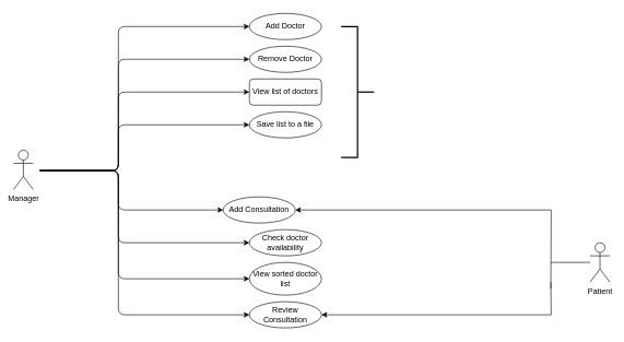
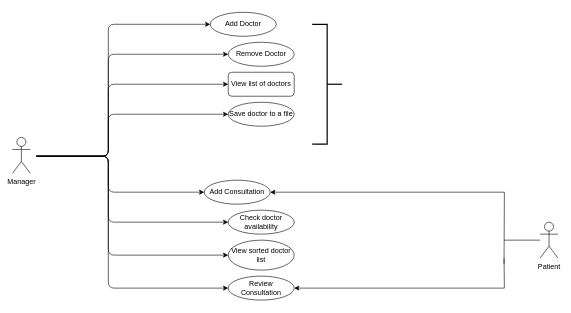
  <mxCell id="0" />
  <mxCell id="1" parent="0" />
  <mxCell id="2" value="Manager" style="shape=umlActor;verticalLabelPosition=bottom;verticalAlign=top;html=1;" parent="1" vertex="1"><mxGeometry x="20" y="228.75" width="30" height="60" as="geometry" /></mxCell>
- <mxCell id="3" value="Add Doctor" style="ellipse;whiteSpace=wrap;html=1;" parent="1" vertex="1"><mxGeometry x="380" y="20" width="110" height="40" as="geometry" /></mxCell>
+ <mxCell id="3" value="Add Doctor" style="ellipse;whiteSpace=wrap;html=1;" parent="1" vertex="1"><mxGeometry x="350" y="20" width="110" height="40" as="geometry" /></mxCell>
  <mxCell id="4" value="Remove Doctor" style="ellipse;whiteSpace=wrap;html=1;" parent="1" vertex="1"><mxGeometry x="380" y="70" width="110" height="40" as="geometry" /></mxCell>
- <mxCell id="5" value="Save list to a file" style="ellipse;whiteSpace=wrap;html=1;" parent="1" vertex="1"><mxGeometry x="380" y="170" width="110" height="40" as="geometry" /></mxCell>
+ <mxCell id="5" value="Save doctor to a file" style="ellipse;whiteSpace=wrap;html=1;" parent="1" vertex="1"><mxGeometry x="380" y="170" width="110" height="40" as="geometry" /></mxCell>
  <mxCell id="6" value="View list of doctors" style="whiteSpace=wrap;html=1;rounded=1;" parent="1" vertex="1"><mxGeometry x="380" y="120" width="110" height="40" as="geometry" /></mxCell>
  <mxCell id="7" style="edgeStyle=orthogonalEdgeStyle;rounded=0;orthogonalLoop=1;jettySize=auto;html=1;endArrow=none;endFill=0;startArrow=classic;startFill=1;" edge="1" parent="1" source="8"><mxGeometry relative="1" as="geometry"><mxPoint x="840" y="440" as="targetPoint" /></mxGeometry></mxCell>
  <mxCell id="8" value="Add Consultation" style="ellipse;whiteSpace=wrap;html=1;" parent="1" vertex="1"><mxGeometry x="340" y="300" width="110" height="40" as="geometry" /></mxCell>
  <mxCell id="9" style="edgeStyle=orthogonalEdgeStyle;rounded=0;orthogonalLoop=1;jettySize=auto;html=1;exitX=1;exitY=0.5;exitDx=0;exitDy=0;startArrow=classic;startFill=1;endArrow=none;endFill=0;" edge="1" parent="1" source="10"><mxGeometry relative="1" as="geometry"><mxPoint x="840" y="430" as="targetPoint" /></mxGeometry></mxCell>
  <mxCell id="10" value="Review Consultation" style="ellipse;whiteSpace=wrap;html=1;" parent="1" vertex="1"><mxGeometry x="380" y="460" width="110" height="40" as="geometry" /></mxCell>
  <mxCell id="11" value="Check doctor availability" style="ellipse;whiteSpace=wrap;html=1;" parent="1" vertex="1"><mxGeometry x="380" y="350" width="110" height="40" as="geometry" /></mxCell>
  <mxCell id="12" value="&lt;font style=&quot;font-size: 12px&quot;&gt;View sorted doctor list&lt;/font&gt;" style="ellipse;whiteSpace=wrap;html=1;" parent="1" vertex="1"><mxGeometry x="380" y="400" width="110" height="50" as="geometry" /></mxCell>
  <mxCell id="13" value="" style="strokeWidth=2;html=1;shape=mxgraph.flowchart.annotation_2;align=left;labelPosition=right;pointerEvents=1;fillColor=none;direction=west;" parent="1" vertex="1"><mxGeometry x="520" y="40" width="50" height="200" as="geometry" /></mxCell>
  <mxCell id="14" value="" style="edgeStyle=elbowEdgeStyle;elbow=horizontal;endArrow=classic;html=1;entryX=0;entryY=0.5;entryDx=0;entryDy=0;" parent="1" target="3" edge="1"><mxGeometry width="50" height="50" relative="1" as="geometry"><mxPoint x="60" y="260" as="sourcePoint" /><mxPoint x="110" y="210" as="targetPoint" /><Array as="points"><mxPoint x="180" y="150" /></Array></mxGeometry></mxCell>
  <mxCell id="15" value="" style="edgeStyle=elbowEdgeStyle;elbow=horizontal;endArrow=classic;html=1;entryX=0;entryY=0.5;entryDx=0;entryDy=0;" parent="1" target="6" edge="1"><mxGeometry width="50" height="50" relative="1" as="geometry"><mxPoint x="60" y="260" as="sourcePoint" /><mxPoint x="110" y="210" as="targetPoint" /><Array as="points"><mxPoint x="180" y="220" /></Array></mxGeometry></mxCell>
  <mxCell id="16" value="" style="edgeStyle=elbowEdgeStyle;elbow=horizontal;endArrow=classic;html=1;entryX=0;entryY=0.5;entryDx=0;entryDy=0;" parent="1" target="4" edge="1"><mxGeometry width="50" height="50" relative="1" as="geometry"><mxPoint x="60" y="260" as="sourcePoint" /><mxPoint x="110" y="210" as="targetPoint" /><Array as="points"><mxPoint x="180" y="140" /></Array></mxGeometry></mxCell>
  <mxCell id="17" value="" style="edgeStyle=elbowEdgeStyle;elbow=horizontal;endArrow=classic;html=1;entryX=0;entryY=0.5;entryDx=0;entryDy=0;" parent="1" target="8" edge="1"><mxGeometry width="50" height="50" relative="1" as="geometry"><mxPoint x="60" y="260" as="sourcePoint" /><mxPoint x="110" y="210" as="targetPoint" /><Array as="points"><mxPoint x="180" y="310" /></Array></mxGeometry></mxCell>
  <mxCell id="18" value="" style="edgeStyle=elbowEdgeStyle;elbow=horizontal;endArrow=classic;html=1;entryX=0;entryY=0.5;entryDx=0;entryDy=0;" parent="1" target="5" edge="1"><mxGeometry width="50" height="50" relative="1" as="geometry"><mxPoint x="60" y="260" as="sourcePoint" /><mxPoint x="110" y="210" as="targetPoint" /><Array as="points"><mxPoint x="180" y="240" /></Array></mxGeometry></mxCell>
  <mxCell id="19" value="" style="edgeStyle=elbowEdgeStyle;elbow=horizontal;endArrow=classic;html=1;entryX=0;entryY=0.5;entryDx=0;entryDy=0;" parent="1" target="12" edge="1"><mxGeometry width="50" height="50" relative="1" as="geometry"><mxPoint x="60" y="260" as="sourcePoint" /><mxPoint x="110" y="210" as="targetPoint" /><Array as="points"><mxPoint x="180" y="340" /></Array></mxGeometry></mxCell>
  <mxCell id="20" value="" style="edgeStyle=elbowEdgeStyle;elbow=horizontal;endArrow=classic;html=1;entryX=0;entryY=0.5;entryDx=0;entryDy=0;" parent="1" target="11" edge="1"><mxGeometry width="50" height="50" relative="1" as="geometry"><mxPoint x="60" y="260" as="sourcePoint" /><mxPoint x="110" y="210" as="targetPoint" /><Array as="points"><mxPoint x="180" y="300" /></Array></mxGeometry></mxCell>
  <mxCell id="21" value="" style="edgeStyle=elbowEdgeStyle;elbow=horizontal;endArrow=classic;html=1;" parent="1" target="10" edge="1"><mxGeometry width="50" height="50" relative="1" as="geometry"><mxPoint x="60" y="260" as="sourcePoint" /><mxPoint x="110" y="210" as="targetPoint" /><Array as="points"><mxPoint x="180" y="290" /></Array></mxGeometry></mxCell>
  <mxCell id="22" style="edgeStyle=orthogonalEdgeStyle;rounded=0;orthogonalLoop=1;jettySize=auto;html=1;endArrow=none;endFill=0;" edge="1" parent="1" source="23"><mxGeometry relative="1" as="geometry"><mxPoint x="840" y="400" as="targetPoint" /></mxGeometry></mxCell>
  <mxCell id="23" value="Patient" style="shape=umlActor;verticalLabelPosition=bottom;verticalAlign=top;html=1;" vertex="1" parent="1"><mxGeometry x="900" y="370" width="30" height="60" as="geometry" /></mxCell>
